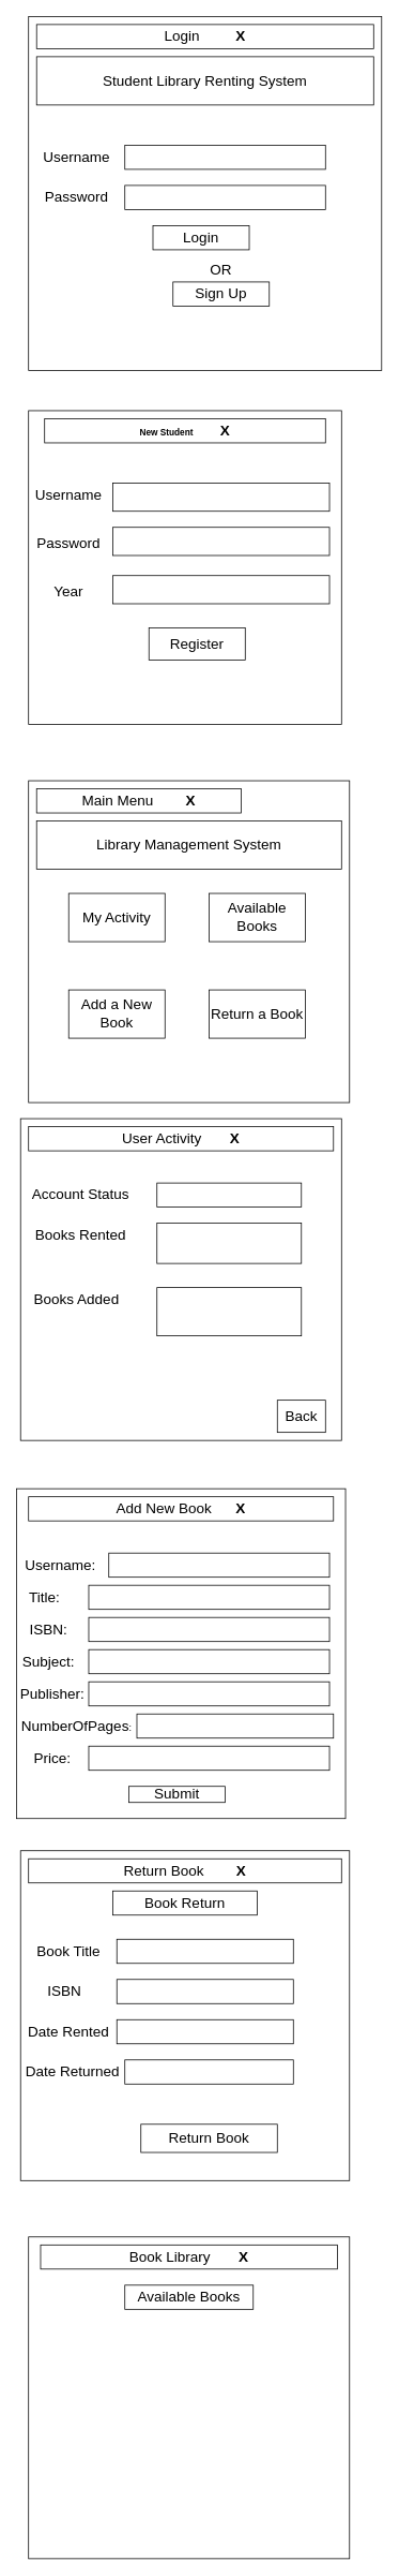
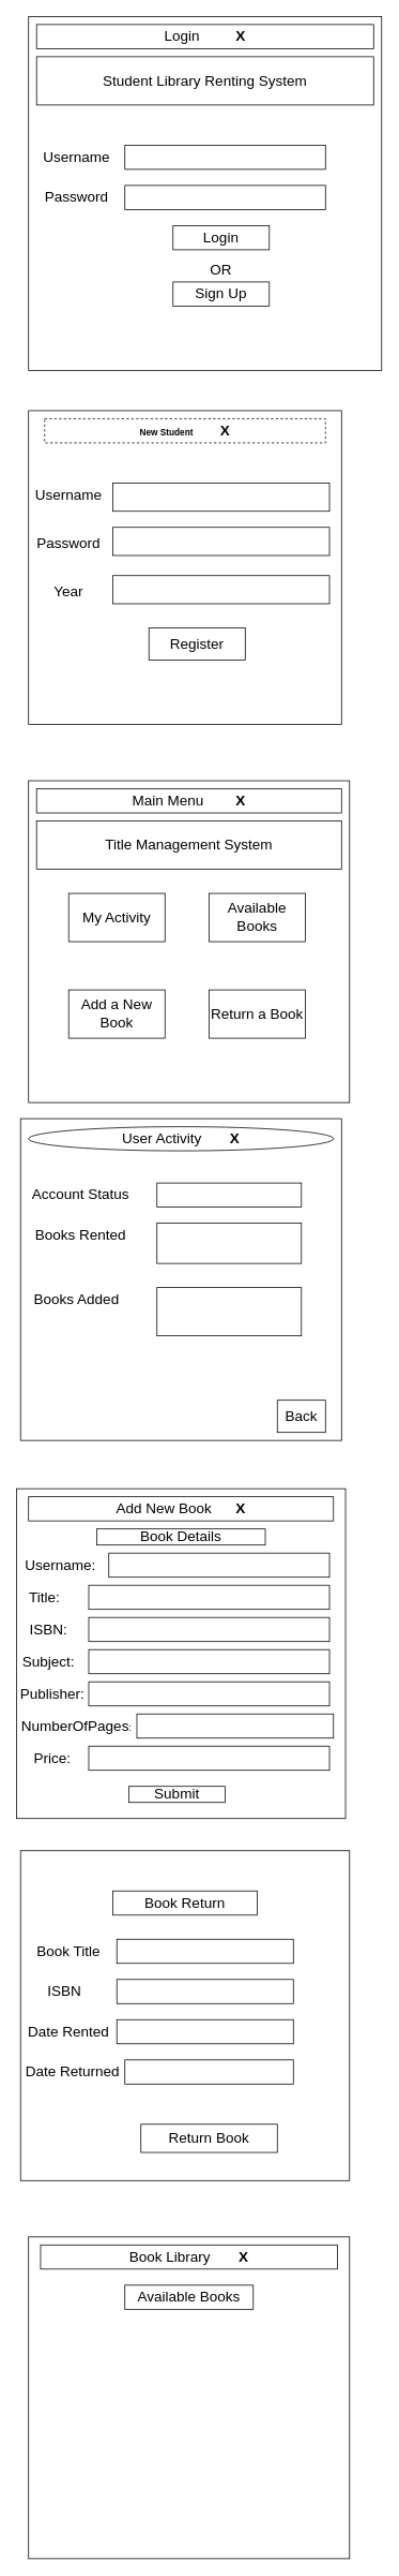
  <mxCell id="0" />
  <mxCell id="1" parent="0" />
  <mxCell id="2" value="" style="whiteSpace=wrap;html=1;aspect=fixed;" vertex="1" parent="1"><mxGeometry x="35" y="20" width="440" height="440" as="geometry" /></mxCell>
  <mxCell id="3" value="&lt;font style=&quot;font-size: 18px&quot;&gt;Student Library Renting System&lt;/font&gt;" style="rounded=0;whiteSpace=wrap;html=1;" vertex="1" parent="1"><mxGeometry x="45" y="70" width="420" height="60" as="geometry" /></mxCell>
  <mxCell id="4" value="&lt;span style=&quot;white-space: pre&quot;&gt;Login &lt;span style=&quot;white-space: pre&quot;&gt; &lt;span style=&quot;white-space: pre&quot;&gt; &lt;span style=&quot;white-space: pre&quot;&gt; &lt;span style=&quot;white-space: pre&quot;&gt; &lt;span style=&quot;white-space: pre&quot;&gt; &lt;span style=&quot;white-space: pre&quot;&gt; &lt;span style=&quot;white-space: pre&quot;&gt; &lt;span style=&quot;white-space: pre&quot;&gt;&lt;span style=&quot;white-space: pre&quot;&gt; &lt;b&gt;X&lt;/b&gt;&lt;/span&gt;&lt;/span&gt;&lt;/span&gt;&lt;/span&gt;&lt;/span&gt;&lt;/span&gt;&lt;/span&gt;&lt;/span&gt;&lt;/span&gt;&lt;/span&gt;" style="rounded=0;whiteSpace=wrap;html=1;fontSize=18;" vertex="1" parent="1"><mxGeometry x="45" y="30" width="420" height="30" as="geometry" /></mxCell>
- <mxCell id="5" value="Login" style="rounded=0;whiteSpace=wrap;html=1;fontSize=18;" vertex="1" parent="1"><mxGeometry x="190" y="280" width="120" height="30" as="geometry" /></mxCell>
+ <mxCell id="5" value="Login" style="rounded=0;whiteSpace=wrap;html=1;fontSize=18;" vertex="1" parent="1"><mxGeometry x="215" y="280" width="120" height="30" as="geometry" /></mxCell>
  <mxCell id="6" value="" style="rounded=0;whiteSpace=wrap;html=1;fontSize=18;" vertex="1" parent="1"><mxGeometry x="155" y="230" width="250" height="30" as="geometry" /></mxCell>
  <mxCell id="7" value="" style="rounded=0;whiteSpace=wrap;html=1;fontSize=18;" vertex="1" parent="1"><mxGeometry x="155" y="180" width="250" height="30" as="geometry" /></mxCell>
  <mxCell id="8" value="Username" style="text;html=1;strokeColor=none;fillColor=none;align=center;verticalAlign=middle;whiteSpace=wrap;rounded=0;fontSize=18;" vertex="1" parent="1"><mxGeometry x="65" y="180" width="60" height="30" as="geometry" /></mxCell>
  <mxCell id="9" value="Password" style="text;html=1;strokeColor=none;fillColor=none;align=center;verticalAlign=middle;whiteSpace=wrap;rounded=0;fontSize=18;" vertex="1" parent="1"><mxGeometry x="65" y="230" width="60" height="30" as="geometry" /></mxCell>
  <mxCell id="10" value="OR" style="text;html=1;strokeColor=none;fillColor=none;align=center;verticalAlign=middle;whiteSpace=wrap;rounded=0;fontSize=18;" vertex="1" parent="1"><mxGeometry x="245" y="320" width="60" height="30" as="geometry" /></mxCell>
  <mxCell id="11" value="Sign Up" style="rounded=0;whiteSpace=wrap;html=1;fontSize=18;" vertex="1" parent="1"><mxGeometry x="215" y="350" width="120" height="30" as="geometry" /></mxCell>
  <mxCell id="12" value="" style="whiteSpace=wrap;html=1;aspect=fixed;fontSize=18;" vertex="1" parent="1"><mxGeometry x="35" y="510" width="390" height="390" as="geometry" /></mxCell>
- <mxCell id="13" value="&lt;b style=&quot;font-size: 11px&quot;&gt;New Student&lt;/b&gt;&lt;span style=&quot;white-space: pre&quot;&gt;&lt;b style=&quot;font-size: 11px&quot;&gt; &lt;/b&gt;&lt;span style=&quot;white-space: pre&quot;&gt;&lt;b style=&quot;font-size: 11px&quot;&gt; &lt;/b&gt;&lt;span style=&quot;white-space: pre&quot;&gt;&lt;b style=&quot;font-size: 11px&quot;&gt; &lt;/b&gt;&lt;span style=&quot;white-space: pre&quot;&gt;&lt;b style=&quot;font-size: 11px&quot;&gt; &lt;/b&gt;&lt;span style=&quot;white-space: pre&quot;&gt;&lt;b style=&quot;font-size: 11px&quot;&gt; &lt;/b&gt;&lt;span style=&quot;white-space: pre&quot;&gt;&lt;b style=&quot;font-size: 11px&quot;&gt; &lt;/b&gt;&lt;span style=&quot;white-space: pre&quot;&gt;&lt;b style=&quot;font-size: 11px&quot;&gt; &lt;/b&gt;&lt;span style=&quot;white-space: pre&quot;&gt;&lt;b style=&quot;font-size: 11px&quot;&gt; &lt;/b&gt;&lt;span style=&quot;white-space: pre&quot;&gt;&lt;b style=&quot;font-size: 11px&quot;&gt; &lt;/b&gt;&lt;span style=&quot;white-space: pre&quot;&gt;&lt;b style=&quot;font-size: 11px&quot;&gt; &lt;/b&gt;&lt;span style=&quot;white-space: pre&quot;&gt;&lt;b&gt;&lt;span style=&quot;font-size: 11px&quot;&gt; &lt;/span&gt;&lt;font style=&quot;font-size: 18px&quot;&gt;X&lt;/font&gt;&lt;/b&gt;&lt;/span&gt;&lt;/span&gt;&lt;/span&gt;&lt;/span&gt;&lt;/span&gt;&lt;/span&gt;&lt;/span&gt;&lt;/span&gt;&lt;/span&gt;&lt;/span&gt;&lt;/span&gt;" style="rounded=0;whiteSpace=wrap;html=1;fontSize=18;" vertex="1" parent="1"><mxGeometry x="55" y="520" width="350" height="30" as="geometry" /></mxCell>
+ <mxCell id="13" value="&lt;b style=&quot;font-size: 11px&quot;&gt;New Student&lt;/b&gt;&lt;span style=&quot;white-space: pre&quot;&gt;&lt;b style=&quot;font-size: 11px&quot;&gt; &lt;/b&gt;&lt;span style=&quot;white-space: pre&quot;&gt;&lt;b style=&quot;font-size: 11px&quot;&gt; &lt;/b&gt;&lt;span style=&quot;white-space: pre&quot;&gt;&lt;b style=&quot;font-size: 11px&quot;&gt; &lt;/b&gt;&lt;span style=&quot;white-space: pre&quot;&gt;&lt;b style=&quot;font-size: 11px&quot;&gt; &lt;/b&gt;&lt;span style=&quot;white-space: pre&quot;&gt;&lt;b style=&quot;font-size: 11px&quot;&gt; &lt;/b&gt;&lt;span style=&quot;white-space: pre&quot;&gt;&lt;b style=&quot;font-size: 11px&quot;&gt; &lt;/b&gt;&lt;span style=&quot;white-space: pre&quot;&gt;&lt;b style=&quot;font-size: 11px&quot;&gt; &lt;/b&gt;&lt;span style=&quot;white-space: pre&quot;&gt;&lt;b style=&quot;font-size: 11px&quot;&gt; &lt;/b&gt;&lt;span style=&quot;white-space: pre&quot;&gt;&lt;b style=&quot;font-size: 11px&quot;&gt; &lt;/b&gt;&lt;span style=&quot;white-space: pre&quot;&gt;&lt;b style=&quot;font-size: 11px&quot;&gt; &lt;/b&gt;&lt;span style=&quot;white-space: pre&quot;&gt;&lt;b&gt;&lt;span style=&quot;font-size: 11px&quot;&gt; &lt;/span&gt;&lt;font style=&quot;font-size: 18px&quot;&gt;X&lt;/font&gt;&lt;/b&gt;&lt;/span&gt;&lt;/span&gt;&lt;/span&gt;&lt;/span&gt;&lt;/span&gt;&lt;/span&gt;&lt;/span&gt;&lt;/span&gt;&lt;/span&gt;&lt;/span&gt;&lt;/span&gt;" style="rounded=0;whiteSpace=wrap;html=1;fontSize=18;dashed=1;" vertex="1" parent="1"><mxGeometry x="55" y="520" width="350" height="30" as="geometry" /></mxCell>
  <mxCell id="14" value="&lt;font style=&quot;font-size: 18px&quot;&gt;Username&lt;/font&gt;" style="text;html=1;strokeColor=none;fillColor=none;align=center;verticalAlign=middle;whiteSpace=wrap;rounded=0;fontSize=14;" vertex="1" parent="1"><mxGeometry x="55" y="600" width="60" height="30" as="geometry" /></mxCell>
  <mxCell id="15" value="&lt;font style=&quot;font-size: 18px&quot;&gt;Password&lt;/font&gt;" style="text;html=1;strokeColor=none;fillColor=none;align=center;verticalAlign=middle;whiteSpace=wrap;rounded=0;fontSize=14;" vertex="1" parent="1"><mxGeometry x="55" y="660" width="60" height="30" as="geometry" /></mxCell>
  <mxCell id="16" value="" style="rounded=0;whiteSpace=wrap;html=1;fontSize=18;" vertex="1" parent="1"><mxGeometry x="140" y="600" width="270" height="35" as="geometry" /></mxCell>
  <mxCell id="17" value="" style="rounded=0;whiteSpace=wrap;html=1;fontSize=18;" vertex="1" parent="1"><mxGeometry x="140" y="655" width="270" height="35" as="geometry" /></mxCell>
  <mxCell id="18" value="&lt;font style=&quot;font-size: 18px&quot;&gt;Year&lt;/font&gt;" style="text;html=1;strokeColor=none;fillColor=none;align=center;verticalAlign=middle;whiteSpace=wrap;rounded=0;fontSize=14;" vertex="1" parent="1"><mxGeometry x="55" y="720" width="60" height="30" as="geometry" /></mxCell>
  <mxCell id="19" value="" style="rounded=0;whiteSpace=wrap;html=1;fontSize=18;" vertex="1" parent="1"><mxGeometry x="140" y="715" width="270" height="35" as="geometry" /></mxCell>
  <mxCell id="20" value="Register" style="rounded=0;whiteSpace=wrap;html=1;fontSize=18;" vertex="1" parent="1"><mxGeometry x="185" y="780" width="120" height="40" as="geometry" /></mxCell>
  <mxCell id="21" value="" style="whiteSpace=wrap;html=1;aspect=fixed;fontSize=18;" vertex="1" parent="1"><mxGeometry x="35" y="970" width="400" height="400" as="geometry" /></mxCell>
- <mxCell id="22" value="Main Menu&amp;nbsp;&lt;span style=&quot;white-space: pre&quot;&gt; &lt;span style=&quot;white-space: pre&quot;&gt; &lt;span style=&quot;white-space: pre&quot;&gt; &lt;span style=&quot;white-space: pre&quot;&gt; &lt;span style=&quot;white-space: pre&quot;&gt; &lt;span style=&quot;white-space: pre&quot;&gt; &lt;span style=&quot;white-space: pre&quot;&gt; &lt;b&gt;X&lt;/b&gt;&lt;/span&gt;&lt;/span&gt;&lt;/span&gt;&lt;/span&gt;&lt;/span&gt;&lt;/span&gt;&lt;/span&gt;" style="rounded=0;whiteSpace=wrap;html=1;fontSize=18;" vertex="1" parent="1"><mxGeometry x="45" y="980" width="255" height="30" as="geometry" /></mxCell>
+ <mxCell id="22" value="Main Menu&amp;nbsp;&lt;span style=&quot;white-space: pre&quot;&gt; &lt;span style=&quot;white-space: pre&quot;&gt; &lt;span style=&quot;white-space: pre&quot;&gt; &lt;span style=&quot;white-space: pre&quot;&gt; &lt;span style=&quot;white-space: pre&quot;&gt; &lt;span style=&quot;white-space: pre&quot;&gt; &lt;span style=&quot;white-space: pre&quot;&gt; &lt;b&gt;X&lt;/b&gt;&lt;/span&gt;&lt;/span&gt;&lt;/span&gt;&lt;/span&gt;&lt;/span&gt;&lt;/span&gt;&lt;/span&gt;" style="rounded=0;whiteSpace=wrap;html=1;fontSize=18;" vertex="1" parent="1"><mxGeometry x="45" y="980" width="380" height="30" as="geometry" /></mxCell>
  <mxCell id="23" value="My Activity" style="rounded=0;whiteSpace=wrap;html=1;fontSize=18;" vertex="1" parent="1"><mxGeometry x="85" y="1110" width="120" height="60" as="geometry" /></mxCell>
  <mxCell id="24" value="Return a Book" style="rounded=0;whiteSpace=wrap;html=1;fontSize=18;" vertex="1" parent="1"><mxGeometry x="260" y="1230" width="120" height="60" as="geometry" /></mxCell>
  <mxCell id="25" value="Add a New Book" style="rounded=0;whiteSpace=wrap;html=1;fontSize=18;" vertex="1" parent="1"><mxGeometry x="85" y="1230" width="120" height="60" as="geometry" /></mxCell>
  <mxCell id="26" value="Available Books" style="rounded=0;whiteSpace=wrap;html=1;fontSize=18;" vertex="1" parent="1"><mxGeometry x="260" y="1110" width="120" height="60" as="geometry" /></mxCell>
- <mxCell id="27" value="Library Management System" style="rounded=0;whiteSpace=wrap;html=1;fontSize=18;" vertex="1" parent="1"><mxGeometry x="45" y="1020" width="380" height="60" as="geometry" /></mxCell>
+ <mxCell id="27" value="Title Management System" style="rounded=0;whiteSpace=wrap;html=1;fontSize=18;" vertex="1" parent="1"><mxGeometry x="45" y="1020" width="380" height="60" as="geometry" /></mxCell>
  <mxCell id="28" value="" style="whiteSpace=wrap;html=1;aspect=fixed;fontSize=18;" vertex="1" parent="1"><mxGeometry x="25" y="1390" width="400" height="400" as="geometry" /></mxCell>
- <mxCell id="29" value="User Activity&lt;span style=&quot;white-space: pre&quot;&gt; &lt;span style=&quot;white-space: pre&quot;&gt; &lt;span style=&quot;white-space: pre&quot;&gt; &lt;span style=&quot;white-space: pre&quot;&gt; &lt;span style=&quot;white-space: pre&quot;&gt; &lt;span style=&quot;white-space: pre&quot;&gt; &lt;span style=&quot;white-space: pre&quot;&gt; &lt;b&gt;X&lt;/b&gt;&lt;/span&gt;&lt;/span&gt;&lt;/span&gt;&lt;/span&gt;&lt;/span&gt;&lt;/span&gt;&lt;/span&gt;" style="rounded=0;whiteSpace=wrap;html=1;fontSize=18;" vertex="1" parent="1"><mxGeometry x="35" y="1400" width="380" height="30" as="geometry" /></mxCell>
+ <mxCell id="29" value="User Activity&lt;span style=&quot;white-space: pre&quot;&gt; &lt;span style=&quot;white-space: pre&quot;&gt; &lt;span style=&quot;white-space: pre&quot;&gt; &lt;span style=&quot;white-space: pre&quot;&gt; &lt;span style=&quot;white-space: pre&quot;&gt; &lt;span style=&quot;white-space: pre&quot;&gt; &lt;span style=&quot;white-space: pre&quot;&gt; &lt;b&gt;X&lt;/b&gt;&lt;/span&gt;&lt;/span&gt;&lt;/span&gt;&lt;/span&gt;&lt;/span&gt;&lt;/span&gt;&lt;/span&gt;" style="ellipse;whiteSpace=wrap;html=1;fontSize=18;" vertex="1" parent="1"><mxGeometry x="35" y="1400" width="380" height="30" as="geometry" /></mxCell>
  <mxCell id="30" value="Books Added" style="text;html=1;strokeColor=none;fillColor=none;align=center;verticalAlign=middle;whiteSpace=wrap;rounded=0;fontSize=18;" vertex="1" parent="1"><mxGeometry x="30" y="1600" width="130" height="30" as="geometry" /></mxCell>
  <mxCell id="31" value="Books Rented" style="text;html=1;strokeColor=none;fillColor=none;align=center;verticalAlign=middle;whiteSpace=wrap;rounded=0;fontSize=18;" vertex="1" parent="1"><mxGeometry x="35" y="1520" width="130" height="30" as="geometry" /></mxCell>
  <mxCell id="32" value="Account Status" style="text;html=1;strokeColor=none;fillColor=none;align=center;verticalAlign=middle;whiteSpace=wrap;rounded=0;fontSize=18;" vertex="1" parent="1"><mxGeometry x="35" y="1470" width="130" height="30" as="geometry" /></mxCell>
  <mxCell id="33" value="" style="rounded=0;whiteSpace=wrap;html=1;fontSize=18;" vertex="1" parent="1"><mxGeometry x="195" y="1520" width="180" height="50" as="geometry" /></mxCell>
  <mxCell id="34" value="" style="rounded=0;whiteSpace=wrap;html=1;fontSize=18;" vertex="1" parent="1"><mxGeometry x="195" y="1600" width="180" height="60" as="geometry" /></mxCell>
  <mxCell id="35" value="" style="rounded=0;whiteSpace=wrap;html=1;fontSize=18;" vertex="1" parent="1"><mxGeometry x="195" y="1470" width="180" height="30" as="geometry" /></mxCell>
  <mxCell id="36" value="Back" style="rounded=0;whiteSpace=wrap;html=1;fontSize=18;" vertex="1" parent="1"><mxGeometry x="345" y="1740" width="60" height="40" as="geometry" /></mxCell>
  <mxCell id="37" value="" style="whiteSpace=wrap;html=1;aspect=fixed;fontSize=18;" vertex="1" parent="1"><mxGeometry x="20" y="1850" width="410" height="410" as="geometry" /></mxCell>
  <mxCell id="38" value="Add New Book&lt;span style=&quot;white-space: pre&quot;&gt; &lt;span style=&quot;white-space: pre&quot;&gt; &lt;span style=&quot;white-space: pre&quot;&gt; &lt;span style=&quot;white-space: pre&quot;&gt; &lt;span style=&quot;white-space: pre&quot;&gt; &lt;span style=&quot;white-space: pre&quot;&gt; &lt;b&gt;X&lt;/b&gt;&lt;/span&gt;&lt;/span&gt;&lt;/span&gt;&lt;/span&gt;&lt;/span&gt;&lt;/span&gt;" style="rounded=0;whiteSpace=wrap;html=1;fontSize=18;" vertex="1" parent="1"><mxGeometry x="35" y="1860" width="380" height="30" as="geometry" /></mxCell>
+ <mxCell id="39" value="Book Details" style="rounded=0;whiteSpace=wrap;html=1;fontSize=18;" vertex="1" parent="1"><mxGeometry x="120" y="1900" width="210" height="20" as="geometry" /></mxCell>
  <mxCell id="40" value="&lt;font style=&quot;font-size: 18px&quot;&gt;NumberOfPages&lt;/font&gt;&lt;font style=&quot;font-size: 12px&quot;&gt;:&lt;/font&gt;" style="text;html=1;strokeColor=none;fillColor=none;align=center;verticalAlign=middle;whiteSpace=wrap;rounded=0;fontSize=18;" vertex="1" parent="1"><mxGeometry x="65" y="2130" width="60" height="30" as="geometry" /></mxCell>
  <mxCell id="41" value="Publisher:" style="text;html=1;strokeColor=none;fillColor=none;align=center;verticalAlign=middle;whiteSpace=wrap;rounded=0;fontSize=18;" vertex="1" parent="1"><mxGeometry x="35" y="2090" width="60" height="30" as="geometry" /></mxCell>
  <mxCell id="42" value="Subject:" style="text;html=1;strokeColor=none;fillColor=none;align=center;verticalAlign=middle;whiteSpace=wrap;rounded=0;fontSize=18;" vertex="1" parent="1"><mxGeometry x="30" y="2050" width="60" height="30" as="geometry" /></mxCell>
  <mxCell id="43" value="ISBN:" style="text;html=1;strokeColor=none;fillColor=none;align=center;verticalAlign=middle;whiteSpace=wrap;rounded=0;fontSize=18;" vertex="1" parent="1"><mxGeometry x="30" y="2010" width="60" height="30" as="geometry" /></mxCell>
  <mxCell id="44" value="Title:" style="text;html=1;strokeColor=none;fillColor=none;align=center;verticalAlign=middle;whiteSpace=wrap;rounded=0;fontSize=18;" vertex="1" parent="1"><mxGeometry x="25" y="1970" width="60" height="30" as="geometry" /></mxCell>
  <mxCell id="45" value="" style="rounded=0;whiteSpace=wrap;html=1;fontSize=18;" vertex="1" parent="1"><mxGeometry x="110" y="1970" width="300" height="30" as="geometry" /></mxCell>
  <mxCell id="46" value="" style="rounded=0;whiteSpace=wrap;html=1;fontSize=18;" vertex="1" parent="1"><mxGeometry x="110" y="2010" width="300" height="30" as="geometry" /></mxCell>
  <mxCell id="47" value="" style="rounded=0;whiteSpace=wrap;html=1;fontSize=18;" vertex="1" parent="1"><mxGeometry x="110" y="2050" width="300" height="30" as="geometry" /></mxCell>
  <mxCell id="48" value="" style="rounded=0;whiteSpace=wrap;html=1;fontSize=18;" vertex="1" parent="1"><mxGeometry x="110" y="2090" width="300" height="30" as="geometry" /></mxCell>
  <mxCell id="49" value="" style="rounded=0;whiteSpace=wrap;html=1;fontSize=18;" vertex="1" parent="1"><mxGeometry x="170" y="2130" width="245" height="30" as="geometry" /></mxCell>
  <mxCell id="50" value="" style="rounded=0;whiteSpace=wrap;html=1;fontSize=18;" vertex="1" parent="1"><mxGeometry x="110" y="2170" width="300" height="30" as="geometry" /></mxCell>
  <mxCell id="51" value="Submit" style="rounded=0;whiteSpace=wrap;html=1;fontSize=18;" vertex="1" parent="1"><mxGeometry x="160" y="2220" width="120" height="20" as="geometry" /></mxCell>
  <mxCell id="52" value="Price:" style="text;html=1;strokeColor=none;fillColor=none;align=center;verticalAlign=middle;whiteSpace=wrap;rounded=0;fontSize=18;" vertex="1" parent="1"><mxGeometry x="35" y="2170" width="60" height="30" as="geometry" /></mxCell>
  <mxCell id="53" value="Username:" style="text;html=1;strokeColor=none;fillColor=none;align=center;verticalAlign=middle;whiteSpace=wrap;rounded=0;fontSize=18;" vertex="1" parent="1"><mxGeometry x="45" y="1930" width="60" height="30" as="geometry" /></mxCell>
  <mxCell id="54" value="" style="rounded=0;whiteSpace=wrap;html=1;fontSize=18;" vertex="1" parent="1"><mxGeometry x="135" y="1930" width="275" height="30" as="geometry" /></mxCell>
  <mxCell id="55" value="" style="whiteSpace=wrap;html=1;aspect=fixed;fontSize=18;" vertex="1" parent="1"><mxGeometry x="25" y="2300" width="410" height="410" as="geometry" /></mxCell>
- <mxCell id="56" value="Return Book&amp;nbsp;&lt;span style=&quot;white-space: pre&quot;&gt; &lt;span style=&quot;white-space: pre&quot;&gt; &lt;span style=&quot;white-space: pre&quot;&gt; &lt;span style=&quot;white-space: pre&quot;&gt; &lt;span style=&quot;white-space: pre&quot;&gt; &lt;span style=&quot;white-space: pre&quot;&gt; &lt;span style=&quot;white-space: pre&quot;&gt; &lt;b&gt;X&lt;/b&gt;&lt;/span&gt;&lt;/span&gt;&lt;/span&gt;&lt;/span&gt;&lt;/span&gt;&lt;/span&gt;&lt;/span&gt;" style="rounded=0;whiteSpace=wrap;html=1;fontSize=18;" vertex="1" parent="1"><mxGeometry x="35" y="2310" width="390" height="30" as="geometry" /></mxCell>
  <mxCell id="57" value="Book Return" style="rounded=0;whiteSpace=wrap;html=1;fontSize=18;" vertex="1" parent="1"><mxGeometry x="140" y="2350" width="180" height="30" as="geometry" /></mxCell>
  <mxCell id="58" value="Date Returned" style="text;html=1;strokeColor=none;fillColor=none;align=center;verticalAlign=middle;whiteSpace=wrap;rounded=0;fontSize=18;" vertex="1" parent="1"><mxGeometry x="30" y="2560" width="120" height="30" as="geometry" /></mxCell>
  <mxCell id="59" value="Date Rented" style="text;html=1;strokeColor=none;fillColor=none;align=center;verticalAlign=middle;whiteSpace=wrap;rounded=0;fontSize=18;" vertex="1" parent="1"><mxGeometry x="30" y="2510" width="110" height="30" as="geometry" /></mxCell>
  <mxCell id="60" value="ISBN" style="text;html=1;strokeColor=none;fillColor=none;align=center;verticalAlign=middle;whiteSpace=wrap;rounded=0;fontSize=18;" vertex="1" parent="1"><mxGeometry x="50" y="2460" width="60" height="30" as="geometry" /></mxCell>
  <mxCell id="61" value="Book Title" style="text;html=1;strokeColor=none;fillColor=none;align=center;verticalAlign=middle;whiteSpace=wrap;rounded=0;fontSize=18;" vertex="1" parent="1"><mxGeometry x="30" y="2410" width="110" height="30" as="geometry" /></mxCell>
  <mxCell id="62" value="" style="rounded=0;whiteSpace=wrap;html=1;fontSize=18;" vertex="1" parent="1"><mxGeometry x="145" y="2410" width="220" height="30" as="geometry" /></mxCell>
  <mxCell id="63" value="" style="rounded=0;whiteSpace=wrap;html=1;fontSize=18;" vertex="1" parent="1"><mxGeometry x="145" y="2460" width="220" height="30" as="geometry" /></mxCell>
  <mxCell id="64" value="" style="rounded=0;whiteSpace=wrap;html=1;fontSize=18;" vertex="1" parent="1"><mxGeometry x="145" y="2510" width="220" height="30" as="geometry" /></mxCell>
  <mxCell id="65" value="" style="rounded=0;whiteSpace=wrap;html=1;fontSize=18;" vertex="1" parent="1"><mxGeometry x="155" y="2560" width="210" height="30" as="geometry" /></mxCell>
  <mxCell id="66" value="Return Book" style="rounded=0;whiteSpace=wrap;html=1;fontSize=18;" vertex="1" parent="1"><mxGeometry x="175" y="2640" width="170" height="35" as="geometry" /></mxCell>
  <mxCell id="67" value="" style="whiteSpace=wrap;html=1;aspect=fixed;fontSize=18;" vertex="1" parent="1"><mxGeometry x="35" y="2780" width="400" height="400" as="geometry" /></mxCell>
  <mxCell id="68" value="Book Library&amp;nbsp;&lt;span style=&quot;white-space: pre&quot;&gt; &lt;span style=&quot;white-space: pre&quot;&gt; &lt;span style=&quot;white-space: pre&quot;&gt; &lt;span style=&quot;white-space: pre&quot;&gt; &lt;span style=&quot;white-space: pre&quot;&gt; &lt;span style=&quot;white-space: pre&quot;&gt; &lt;b&gt;X&lt;/b&gt;&lt;/span&gt;&lt;/span&gt;&lt;/span&gt;&lt;/span&gt;&lt;/span&gt;&lt;/span&gt;" style="rounded=0;whiteSpace=wrap;html=1;fontSize=18;" vertex="1" parent="1"><mxGeometry x="50" y="2790" width="370" height="30" as="geometry" /></mxCell>
  <mxCell id="69" value="Available Books" style="rounded=0;whiteSpace=wrap;html=1;fontSize=18;" vertex="1" parent="1"><mxGeometry x="155" y="2840" width="160" height="30" as="geometry" /></mxCell>
